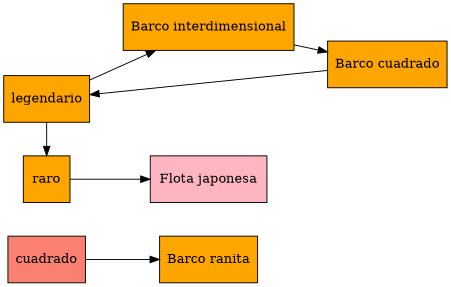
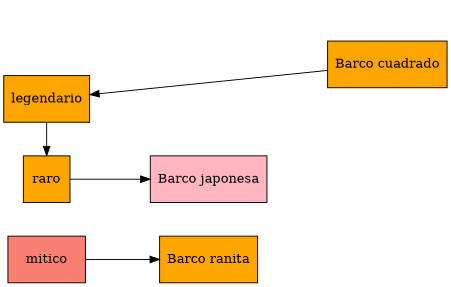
  digraph {
    nodesep=0.5
    rankdir=LR
    node [color=black fillcolor=orange shape=box style=filled]
    edge [dir=forward]
-   n1 [fillcolor=salmon height=0.7 label=cuadrado width=0.7]
+   n1 [fillcolor=salmon height=0.7 label=mitico width=0.7]
    n2 [height=0.7 label=legendario width=0.7]
    n3 [height=0.7 label=raro width=0.7]
    n4 [height=0.7 label="Barco ranita" width=0.7]
-   n5 [height=0.7 label="Barco interdimensional" width=0.7]
-   n6 [fillcolor=lightpink height=0.7 label="Flota japonesa" width=0.7]
+   n6 [fillcolor=lightpink height=0.7 label="Barco japonesa" width=0.7]
    n7 [height=0.7 label="Barco cuadrado" width=0.7]
    subgraph sub_1 {
      rank=same
      n1
      n2
      n3
    }
    n1 -> n4
    n2 -> n3 [dir=""]
-   n2 -> n5
    n3 -> n6
-   n5 -> n7
    n7 -> n2 [dir=""]
  }
